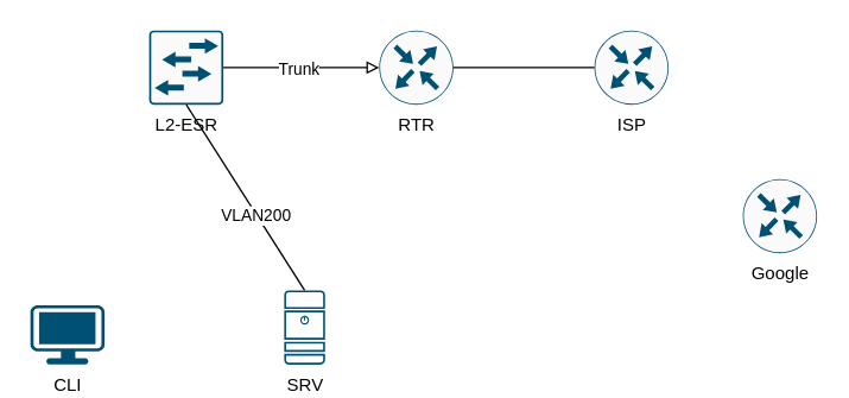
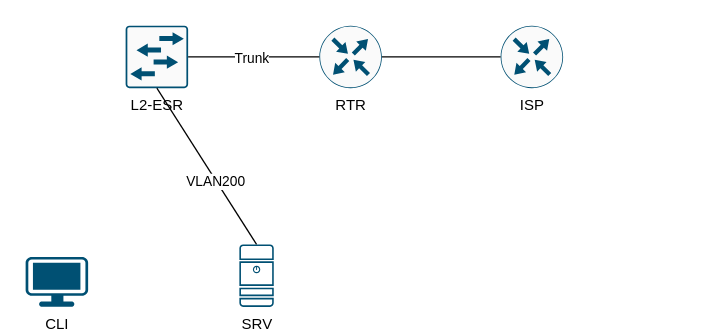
  <mxCell id="0" />
  <mxCell id="1" parent="0" />
  <mxCell id="2" value="&lt;div&gt;L2-ESR&lt;/div&gt;" style="sketch=0;points=[[0.015,0.015,0],[0.985,0.015,0],[0.985,0.985,0],[0.015,0.985,0],[0.25,0,0],[0.5,0,0],[0.75,0,0],[1,0.25,0],[1,0.5,0],[1,0.75,0],[0.75,1,0],[0.5,1,0],[0.25,1,0],[0,0.75,0],[0,0.5,0],[0,0.25,0]];verticalLabelPosition=bottom;html=1;verticalAlign=top;aspect=fixed;align=center;pointerEvents=1;shape=mxgraph.cisco19.rect;prIcon=l2_switch;fillColor=#FAFAFA;strokeColor=#005073;" vertex="1" parent="1"><mxGeometry x="100" y="20" width="50" height="50" as="geometry" /></mxCell>
  <mxCell id="3" value="RTR" style="sketch=0;points=[[0.5,0,0],[1,0.5,0],[0.5,1,0],[0,0.5,0],[0.145,0.145,0],[0.856,0.145,0],[0.855,0.856,0],[0.145,0.855,0]];verticalLabelPosition=bottom;html=1;verticalAlign=top;aspect=fixed;align=center;pointerEvents=1;shape=mxgraph.cisco19.rect;prIcon=router;fillColor=#FAFAFA;strokeColor=#005073;" vertex="1" parent="1"><mxGeometry x="255" y="20" width="50" height="50" as="geometry" /></mxCell>
  <mxCell id="4" value="CLI" style="points=[[0.03,0.03,0],[0.5,0,0],[0.97,0.03,0],[1,0.4,0],[0.97,0.745,0],[0.5,1,0],[0.03,0.745,0],[0,0.4,0]];verticalLabelPosition=bottom;sketch=0;html=1;verticalAlign=top;aspect=fixed;align=center;pointerEvents=1;shape=mxgraph.cisco19.workstation;fillColor=#005073;strokeColor=none;" vertex="1" parent="1"><mxGeometry x="20" y="205" width="50" height="40" as="geometry" /></mxCell>
  <mxCell id="5" value="SRV" style="sketch=0;points=[[0.015,0.015,0],[0.985,0.015,0],[0.985,0.985,0],[0.015,0.985,0],[0.25,0,0],[0.5,0,0],[0.75,0,0],[1,0.25,0],[1,0.5,0],[1,0.75,0],[0.75,1,0],[0.5,1,0],[0.25,1,0],[0,0.75,0],[0,0.5,0],[0,0.25,0]];verticalLabelPosition=bottom;html=1;verticalAlign=top;aspect=fixed;align=center;pointerEvents=1;shape=mxgraph.cisco19.server;fillColor=#005073;strokeColor=none;" vertex="1" parent="1"><mxGeometry x="191" y="195" width="27.5" height="50" as="geometry" /></mxCell>
  <mxCell id="6" style="rounded=0;orthogonalLoop=1;jettySize=auto;html=1;exitX=0.5;exitY=0;exitDx=0;exitDy=0;exitPerimeter=0;entryX=0.5;entryY=1;entryDx=0;entryDy=0;entryPerimeter=0;endArrow=none;endFill=0;" edge="1" parent="1" source="5" target="2"><mxGeometry relative="1" as="geometry" /></mxCell>
  <mxCell id="7" value="VLAN200" style="edgeLabel;html=1;align=center;verticalAlign=middle;resizable=0;points=[];" vertex="1" connectable="0" parent="6"><mxGeometry x="-0.196" y="1" relative="1" as="geometry"><mxPoint as="offset" /></mxGeometry></mxCell>
- <mxCell id="8" style="edgeStyle=orthogonalEdgeStyle;rounded=0;orthogonalLoop=1;jettySize=auto;html=1;exitX=1;exitY=0.5;exitDx=0;exitDy=0;exitPerimeter=0;entryX=0;entryY=0.5;entryDx=0;entryDy=0;entryPerimeter=0;endArrow=block;endFill=0;" edge="1" parent="1" source="2" target="3"><mxGeometry relative="1" as="geometry" /></mxCell>
+ <mxCell id="8" style="edgeStyle=orthogonalEdgeStyle;rounded=0;orthogonalLoop=1;jettySize=auto;html=1;exitX=1;exitY=0.5;exitDx=0;exitDy=0;exitPerimeter=0;entryX=0;entryY=0.5;entryDx=0;entryDy=0;entryPerimeter=0;endArrow=none;endFill=0;" edge="1" parent="1" source="2" target="3"><mxGeometry relative="1" as="geometry" /></mxCell>
  <mxCell id="9" value="Trunk" style="edgeLabel;html=1;align=center;verticalAlign=middle;resizable=0;points=[];" vertex="1" connectable="0" parent="8"><mxGeometry x="-0.317" y="-2" relative="1" as="geometry"><mxPoint x="14" y="-2" as="offset" /></mxGeometry></mxCell>
  <mxCell id="10" value="ISP" style="sketch=0;points=[[0.5,0,0],[1,0.5,0],[0.5,1,0],[0,0.5,0],[0.145,0.145,0],[0.856,0.145,0],[0.855,0.856,0],[0.145,0.855,0]];verticalLabelPosition=bottom;html=1;verticalAlign=top;aspect=fixed;align=center;pointerEvents=1;shape=mxgraph.cisco19.rect;prIcon=router;fillColor=#FAFAFA;strokeColor=#005073;" vertex="1" parent="1"><mxGeometry x="400" y="20" width="50" height="50" as="geometry" /></mxCell>
  <mxCell id="11" style="edgeStyle=orthogonalEdgeStyle;rounded=0;orthogonalLoop=1;jettySize=auto;html=1;exitX=1;exitY=0.5;exitDx=0;exitDy=0;exitPerimeter=0;entryX=0;entryY=0.5;entryDx=0;entryDy=0;entryPerimeter=0;endArrow=none;endFill=0;" edge="1" parent="1" source="3" target="10"><mxGeometry relative="1" as="geometry" /></mxCell>
- <mxCell id="12" value="Google" style="sketch=0;points=[[0.5,0,0],[1,0.5,0],[0.5,1,0],[0,0.5,0],[0.145,0.145,0],[0.856,0.145,0],[0.855,0.856,0],[0.145,0.855,0]];verticalLabelPosition=bottom;html=1;verticalAlign=top;aspect=fixed;align=center;pointerEvents=1;shape=mxgraph.cisco19.rect;prIcon=router;fillColor=#FAFAFA;strokeColor=#005073;" vertex="1" parent="1"><mxGeometry x="500" y="120" width="50" height="50" as="geometry" /></mxCell>
